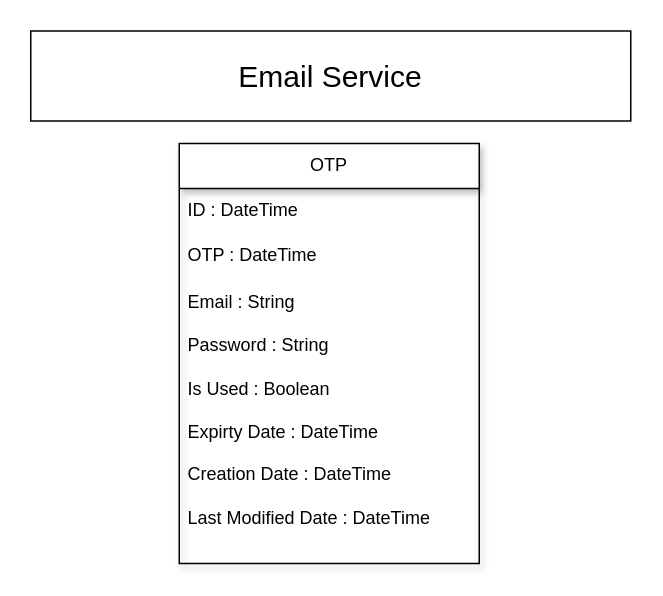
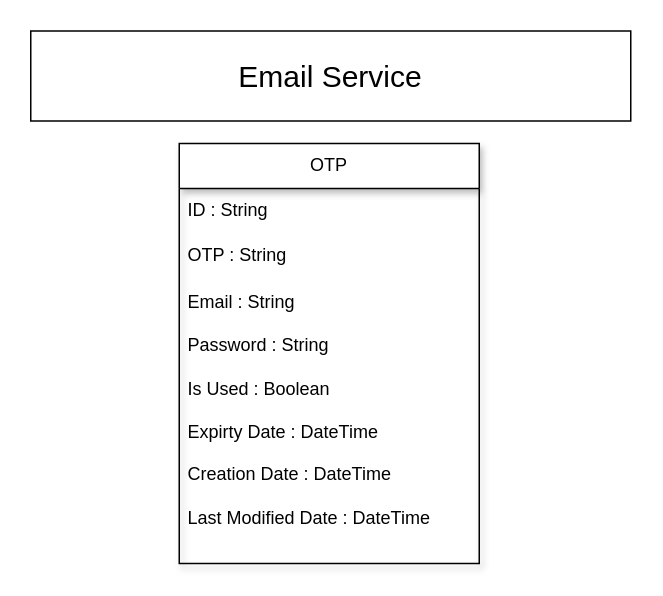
  <mxCell id="0" />
  <mxCell id="1" parent="0" />
  <mxCell id="2" value="&lt;font style=&quot;font-size: 20px;&quot;&gt;Email Service&lt;/font&gt;" style="rounded=0;whiteSpace=wrap;html=1;" vertex="1" parent="1"><mxGeometry x="20" y="20" width="400" height="60" as="geometry" /></mxCell>
  <mxCell id="3" value="OTP" style="swimlane;fontStyle=0;childLayout=stackLayout;horizontal=1;startSize=30;horizontalStack=0;resizeParent=1;resizeParentMax=0;resizeLast=0;collapsible=1;marginBottom=0;whiteSpace=wrap;html=1;shadow=1;" vertex="1" parent="1"><mxGeometry x="119" y="95" width="200" height="280" as="geometry" /></mxCell>
- <mxCell id="4" value="ID : DateTime" style="text;strokeColor=none;fillColor=none;align=left;verticalAlign=middle;spacingLeft=4;spacingRight=4;overflow=hidden;points=[[0,0.5],[1,0.5]];portConstraint=eastwest;rotatable=0;whiteSpace=wrap;html=1;" vertex="1" parent="3"><mxGeometry y="30" width="200" height="30" as="geometry" /></mxCell>
- <mxCell id="5" value="OTP : DateTime" style="text;strokeColor=none;fillColor=none;align=left;verticalAlign=middle;spacingLeft=4;spacingRight=4;overflow=hidden;points=[[0,0.5],[1,0.5]];portConstraint=eastwest;rotatable=0;whiteSpace=wrap;html=1;" vertex="1" parent="3"><mxGeometry y="60" width="200" height="30" as="geometry" /></mxCell>
+ <mxCell id="4" value="ID : String" style="text;strokeColor=none;fillColor=none;align=left;verticalAlign=middle;spacingLeft=4;spacingRight=4;overflow=hidden;points=[[0,0.5],[1,0.5]];portConstraint=eastwest;rotatable=0;whiteSpace=wrap;html=1;" vertex="1" parent="3"><mxGeometry y="30" width="200" height="30" as="geometry" /></mxCell>
+ <mxCell id="5" value="OTP : String" style="text;strokeColor=none;fillColor=none;align=left;verticalAlign=middle;spacingLeft=4;spacingRight=4;overflow=hidden;points=[[0,0.5],[1,0.5]];portConstraint=eastwest;rotatable=0;whiteSpace=wrap;html=1;" vertex="1" parent="3"><mxGeometry y="60" width="200" height="30" as="geometry" /></mxCell>
  <mxCell id="6" value="Email : String&lt;div&gt;&lt;br&gt;&lt;/div&gt;&lt;div&gt;Password : String&lt;/div&gt;&lt;div&gt;&lt;br&gt;&lt;/div&gt;&lt;div&gt;Is Used : Boolean&lt;/div&gt;&lt;div&gt;&lt;br&gt;&lt;/div&gt;&lt;div&gt;Expirty Date : DateTime&lt;/div&gt;&lt;div&gt;&lt;br&gt;&lt;/div&gt;&lt;div&gt;Creation Date : DateTime&lt;/div&gt;&lt;div&gt;&lt;br&gt;&lt;/div&gt;&lt;div&gt;Last Modified Date : DateTime&lt;/div&gt;&lt;div&gt;&lt;br&gt;&lt;/div&gt;" style="text;strokeColor=none;fillColor=none;align=left;verticalAlign=middle;spacingLeft=4;spacingRight=4;overflow=hidden;points=[[0,0.5],[1,0.5]];portConstraint=eastwest;rotatable=0;whiteSpace=wrap;html=1;" vertex="1" parent="3"><mxGeometry y="90" width="200" height="190" as="geometry" /></mxCell>
